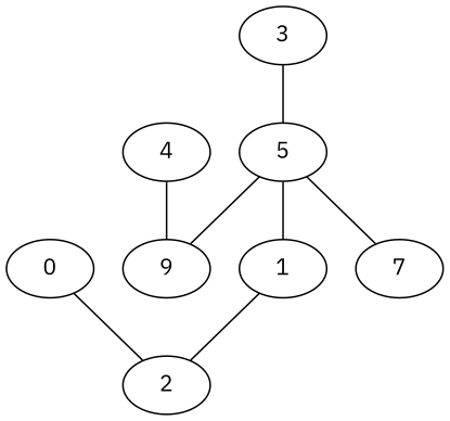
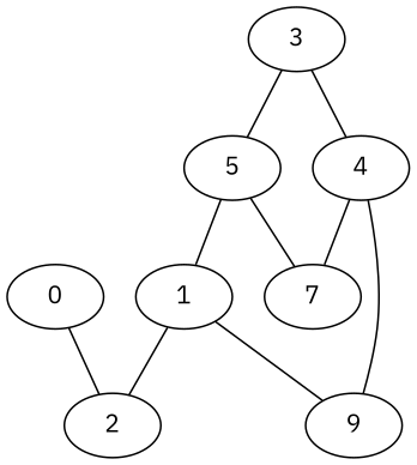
  graph {
    fontname="IBM Plex Sans"
    node [fontname="IBM Plex Sans"]
    edge [fontname="IBM Plex Sans"]
    0
    2
    1
    3
    4
    5
    n7 [label=9]
    7
    0 -- 2
    1 -- 2
+   3 -- 4
    3 -- 5
    4 -- n7
+   4 -- 7
    5 -- 1
-   5 -- n7
+   1 -- n7
    5 -- 7
  }
